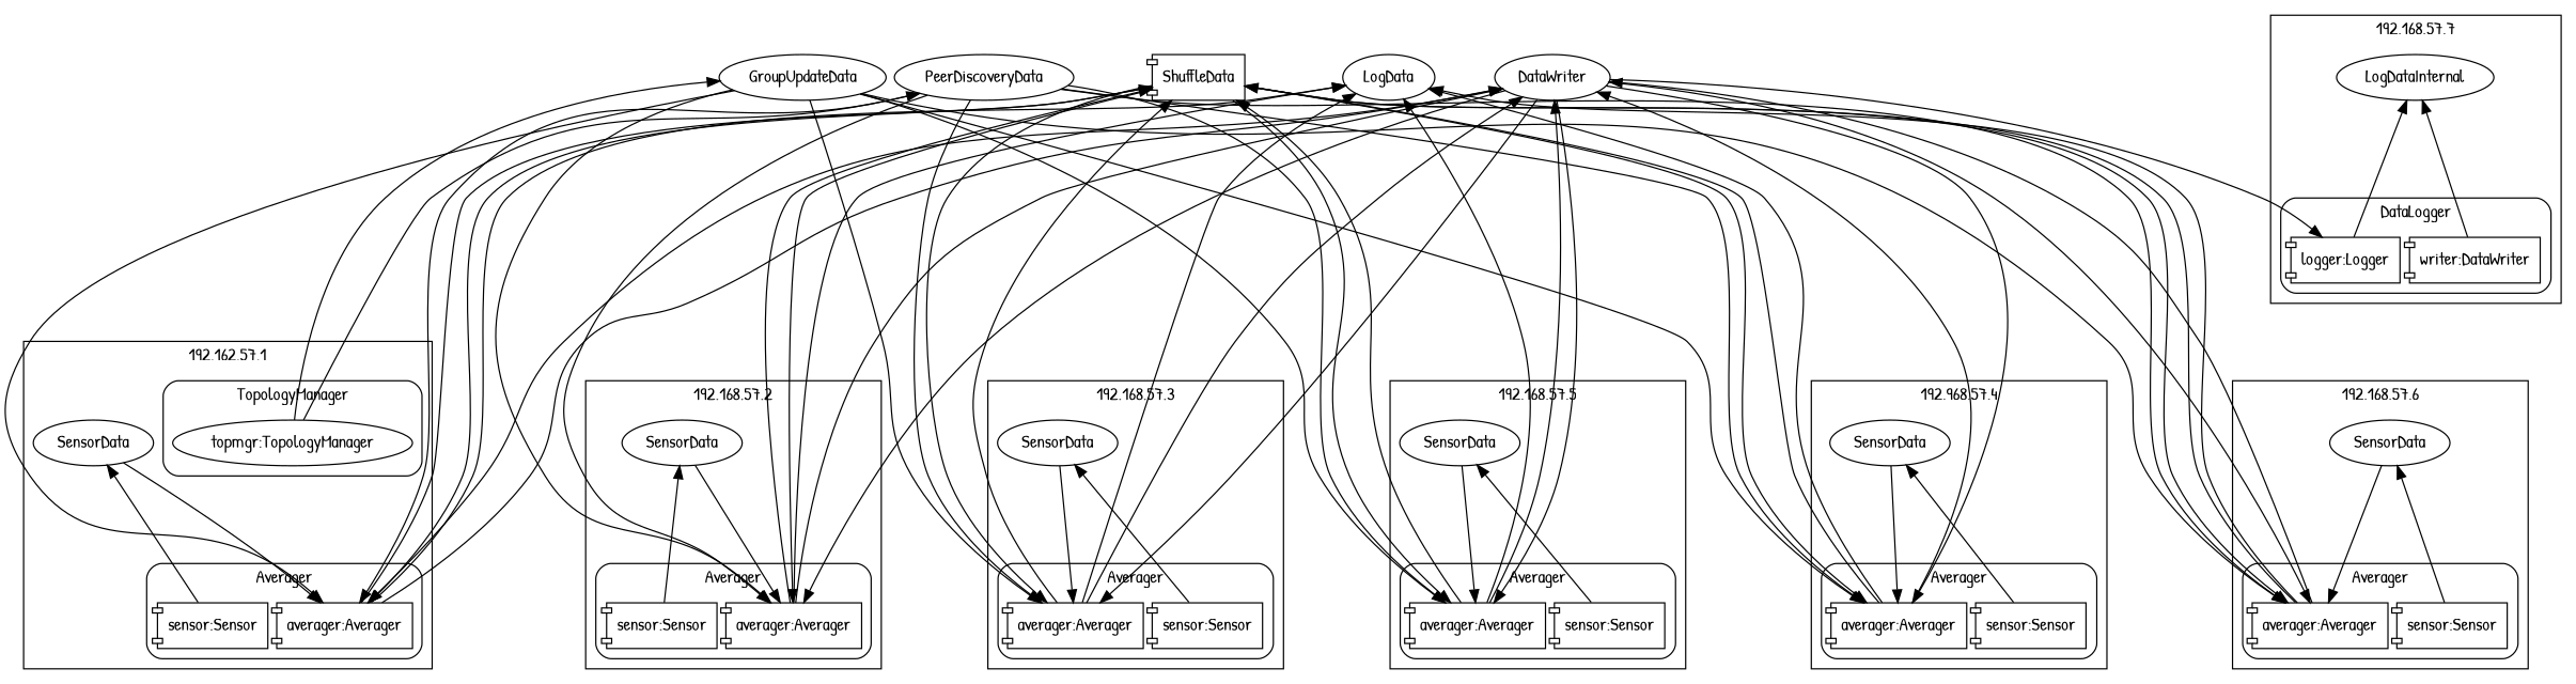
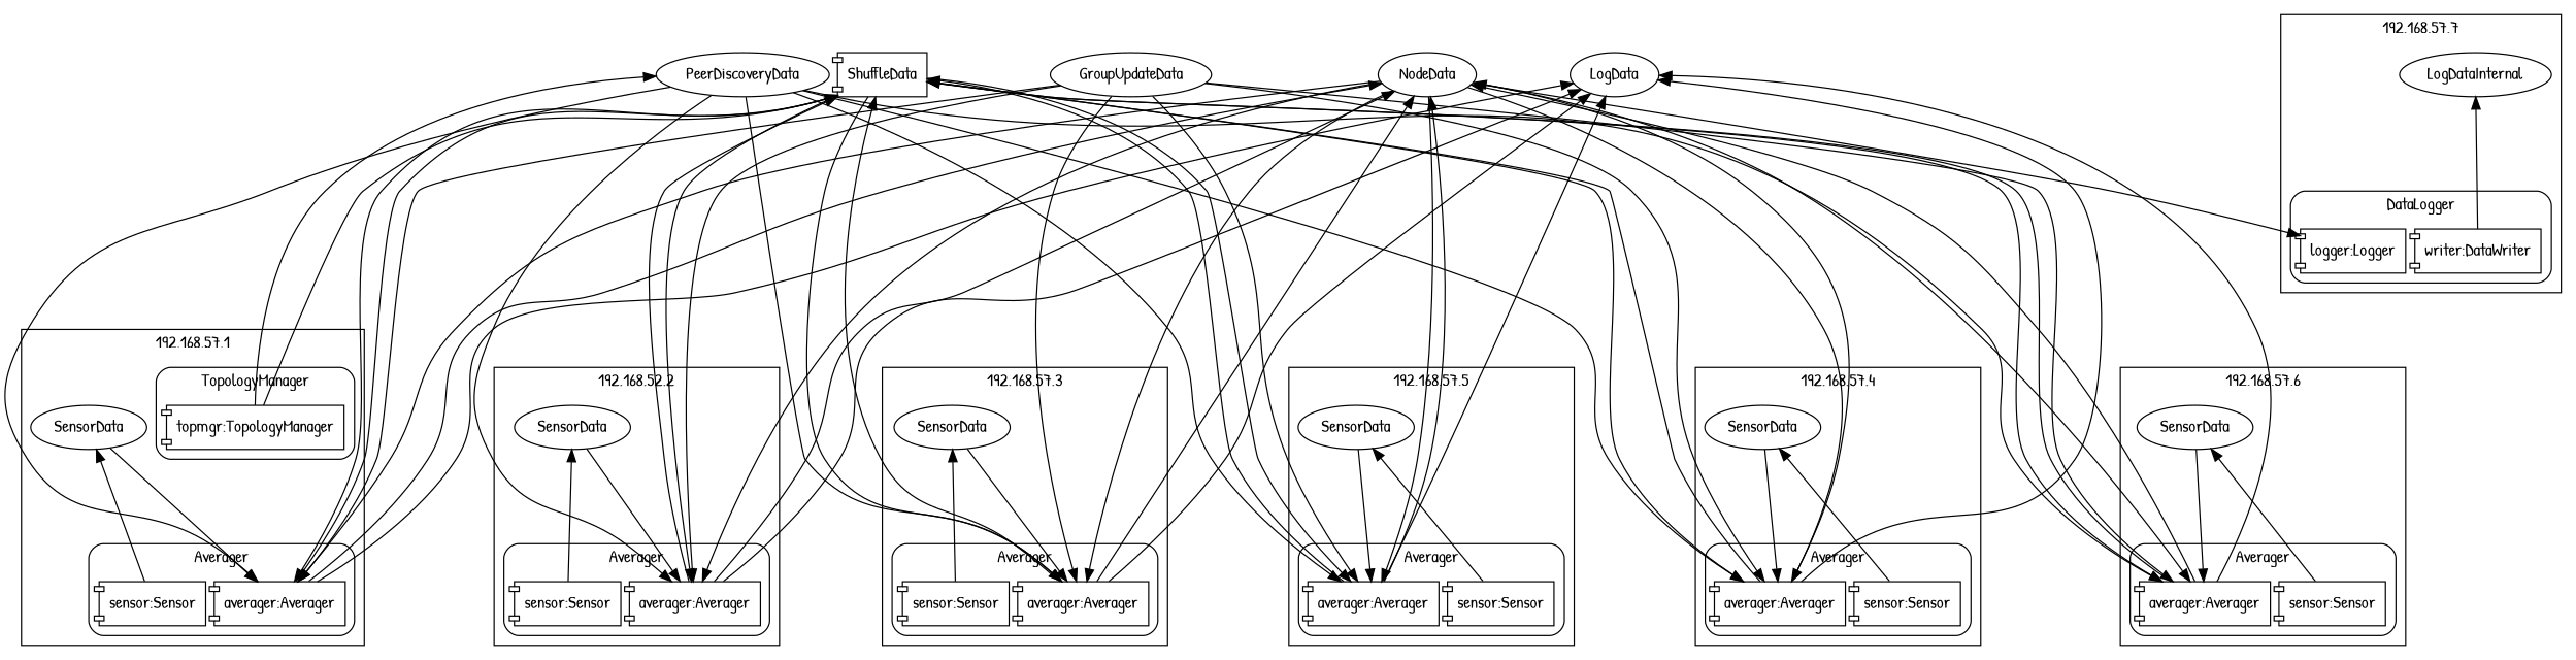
  digraph {
    fontname="Patrick Hand"
    nodesep=0.1
    rankdir=TB
    ranksep=1.5
    node [fontname="Patrick Hand" shape=component rank=max]
    edge [fontname="Patrick Hand"]
-   NodeData [shape=ellipse label=DataWriter rank=""]
+   NodeData [shape=ellipse rank=""]
    GroupUpdateData [shape=ellipse rank=""]
    PeerDiscoveryData [shape=ellipse rank=""]
    LogData [shape=ellipse rank=""]
    ShuffleData [rank=""]
    n6 [label=SensorData shape=ellipse rank=""]
    n7 [label="sensor:Sensor"]
    n8 [label="averager:Averager"]
-   n9 [label="topmgr:TopologyManager" shape=ellipse]
+   n9 [label="topmgr:TopologyManager"]
    n10 [label=SensorData shape=ellipse rank=""]
    n11 [label="sensor:Sensor"]
    n12 [label="averager:Averager"]
    n13 [label=SensorData shape=ellipse rank=""]
    n14 [label="sensor:Sensor"]
    n15 [label="averager:Averager"]
    n16 [label=SensorData shape=ellipse rank=""]
    n17 [label="sensor:Sensor"]
    n18 [label="averager:Averager"]
    n19 [label=SensorData shape=ellipse rank=""]
    n20 [label="sensor:Sensor"]
    n21 [label="averager:Averager"]
    n22 [label=SensorData shape=ellipse rank=""]
    n23 [label="sensor:Sensor"]
    n24 [label="averager:Averager"]
    n25 [label=LogDataInternal shape=ellipse rank=""]
    n26 [label="logger:Logger"]
    n27 [label="writer:DataWriter"]
    subgraph sub_1 {
      rank=min
      NodeData
      GroupUpdateData
      PeerDiscoveryData
      LogData
      ShuffleData
    }
    subgraph cluster_2 {
-     label="192.162.57.1"
+     label="192.168.57.1"
      rank=max
      rankdir=BT
      subgraph sub_3 {
        label="192.168.57.1"
        rank=min
        rankdir=BT
        n6
      }
      subgraph cluster_4 {
        label=Averager
        rank=max
        rankdir=BT
        style=rounded
        n7
        n8
      }
      subgraph cluster_5 {
        label=TopologyManager
        rank=max
        rankdir=BT
        style=rounded
        n9
      }
    }
    subgraph cluster_6 {
-     label="192.168.57.2"
+     label="192.168.52.2"
      rank=max
      rankdir=BT
      subgraph sub_7 {
        label="192.168.57.2"
        rank=min
        rankdir=BT
        n10
      }
      subgraph cluster_8 {
        label=Averager
        rank=max
        rankdir=BT
        style=rounded
        n11
        n12
      }
    }
    subgraph cluster_9 {
      label="192.168.57.3"
      rank=max
      rankdir=BT
      subgraph sub_10 {
        label="192.168.57.3"
        rank=min
        rankdir=BT
        n13
      }
      subgraph cluster_11 {
        label=Averager
        rank=max
        rankdir=BT
        style=rounded
        n14
        n15
      }
    }
    subgraph cluster_12 {
      label="192.168.57.5"
      rank=max
      rankdir=BT
      subgraph sub_13 {
        label="192.168.57.5"
        rank=min
        rankdir=BT
        n16
      }
      subgraph cluster_14 {
        label=Averager
        rank=max
        rankdir=BT
        style=rounded
        n17
        n18
      }
    }
    subgraph cluster_15 {
-     label="192.968.57.4"
+     label="192.168.57.4"
      rank=max
      rankdir=BT
      subgraph sub_16 {
        label="192.168.57.4"
        rank=min
        rankdir=BT
        n19
      }
      subgraph cluster_17 {
        label=Averager
        rank=max
        rankdir=BT
        style=rounded
        n20
        n21
      }
    }
    subgraph cluster_18 {
      label="192.168.57.6"
      rank=max
      rankdir=BT
      subgraph sub_19 {
        label="192.168.57.6"
        rank=min
        rankdir=BT
        n22
      }
      subgraph cluster_20 {
        label=Averager
        rank=max
        rankdir=BT
        style=rounded
        n23
        n24
      }
    }
    subgraph cluster_21 {
      label="192.168.57.7"
      rank=max
      rankdir=BT
      subgraph sub_22 {
        label="192.168.57.7"
        rank=min
        rankdir=BT
        n25
      }
      subgraph cluster_23 {
        label=DataLogger
        rank=max
        rankdir=BT
        style=rounded
        n26
        n27
      }
    }
    NodeData -> n8
    NodeData -> n12
    NodeData -> n15
    NodeData -> n18
    NodeData -> n21
    NodeData -> n24
    NodeData -> n26
    GroupUpdateData -> n8
    GroupUpdateData -> n12
    GroupUpdateData -> n15
    GroupUpdateData -> n18
    GroupUpdateData -> n21
    GroupUpdateData -> n24
    PeerDiscoveryData -> n8
    PeerDiscoveryData -> n12
    PeerDiscoveryData -> n15
    PeerDiscoveryData -> n18
    PeerDiscoveryData -> n21
    PeerDiscoveryData -> n24
    ShuffleData -> n8
    ShuffleData -> n12
    ShuffleData -> n15
    ShuffleData -> n18
    ShuffleData -> n21
    ShuffleData -> n24
    n6 -> n8
    n7 -> n6
    n8 -> NodeData
    n8 -> LogData
    n8 -> ShuffleData
-   n9 -> GroupUpdateData
+   n9 -> ShuffleData
    n9 -> PeerDiscoveryData
    n10 -> n12
    n11 -> n10
    n12 -> NodeData
    n12 -> LogData
    n12 -> ShuffleData
    n13 -> n15
    n14 -> n13
    n15 -> NodeData
    n15 -> LogData
    n15 -> ShuffleData
    n16 -> n18
    n17 -> n16
    n18 -> NodeData
    n18 -> LogData
    n18 -> ShuffleData
    n19 -> n21
    n20 -> n19
    n21 -> NodeData
    n21 -> LogData
    n21 -> ShuffleData
    n22 -> n24
    n23 -> n22
    n24 -> NodeData
    n24 -> LogData
    n24 -> ShuffleData
-   n26 -> n25
    n27 -> n25
  }
